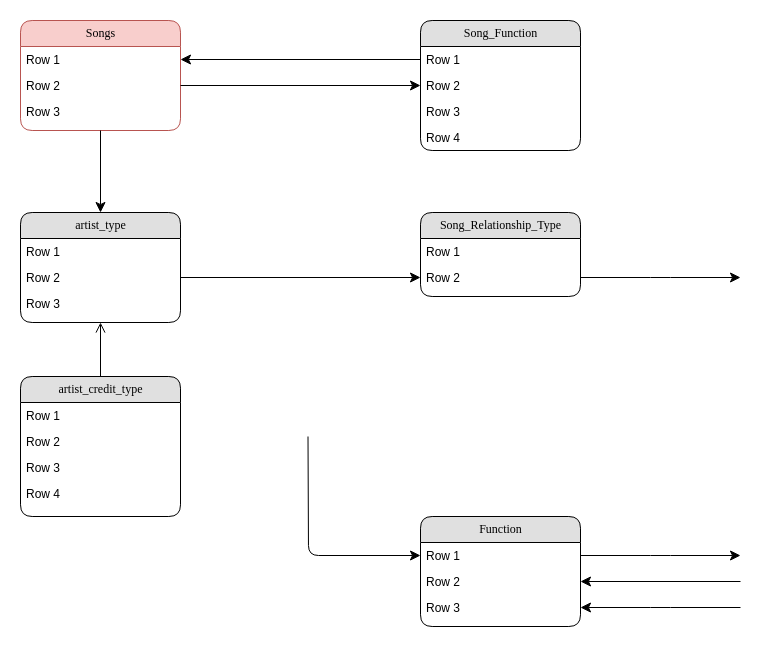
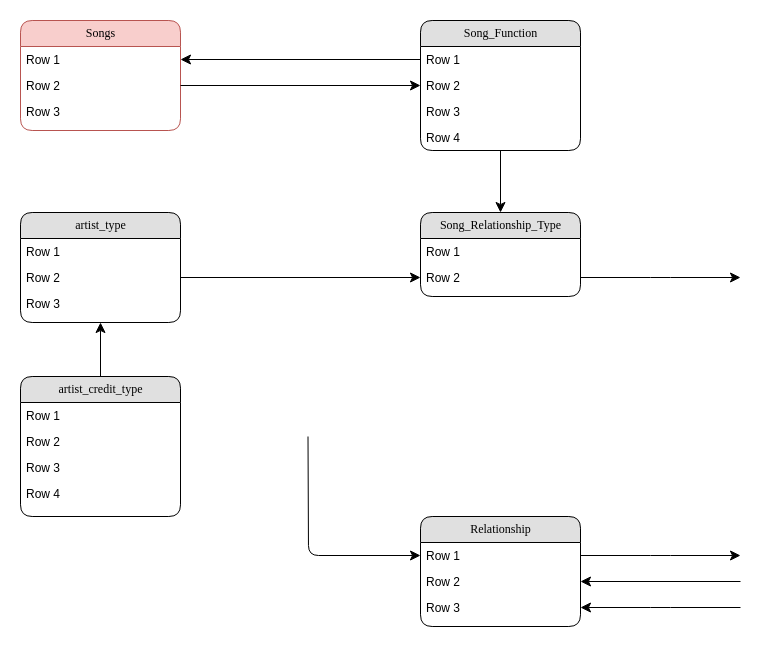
  <mxCell id="0" />
  <mxCell id="1" parent="0" />
  <mxCell id="2" value="Songs" style="swimlane;html=1;fontStyle=0;childLayout=stackLayout;horizontal=1;startSize=26;fillColor=#f8cecc;horizontalStack=0;resizeParent=1;resizeLast=0;collapsible=1;marginBottom=0;swimlaneFillColor=#ffffff;align=center;rounded=1;shadow=0;comic=0;labelBackgroundColor=none;strokeWidth=1;fontFamily=Verdana;fontSize=12;strokeColor=#b85450;" vertex="1" parent="1"><mxGeometry x="20" y="20" width="160" height="110" as="geometry" /></mxCell>
  <mxCell id="3" value="Row 1" style="text;html=1;strokeColor=none;fillColor=none;spacingLeft=4;spacingRight=4;whiteSpace=wrap;overflow=hidden;rotatable=0;points=[[0,0.5],[1,0.5]];portConstraint=eastwest;" vertex="1" parent="2"><mxGeometry y="26" width="160" height="26" as="geometry" /></mxCell>
  <mxCell id="4" value="Row 2" style="text;html=1;strokeColor=none;fillColor=none;spacingLeft=4;spacingRight=4;whiteSpace=wrap;overflow=hidden;rotatable=0;points=[[0,0.5],[1,0.5]];portConstraint=eastwest;" vertex="1" parent="2"><mxGeometry y="52" width="160" height="26" as="geometry" /></mxCell>
  <mxCell id="5" value="Row 3" style="text;html=1;strokeColor=none;fillColor=none;spacingLeft=4;spacingRight=4;whiteSpace=wrap;overflow=hidden;rotatable=0;points=[[0,0.5],[1,0.5]];portConstraint=eastwest;" vertex="1" parent="2"><mxGeometry y="78" width="160" height="26" as="geometry" /></mxCell>
  <mxCell id="6" value="Song_Function" style="swimlane;html=1;fontStyle=0;childLayout=stackLayout;horizontal=1;startSize=26;fillColor=#e0e0e0;horizontalStack=0;resizeParent=1;resizeLast=0;collapsible=1;marginBottom=0;swimlaneFillColor=#ffffff;align=center;rounded=1;shadow=0;comic=0;labelBackgroundColor=none;strokeWidth=1;fontFamily=Verdana;fontSize=12" vertex="1" parent="1"><mxGeometry x="420" y="20" width="160" height="130" as="geometry" /></mxCell>
  <mxCell id="7" value="Row 1" style="text;html=1;strokeColor=none;fillColor=none;spacingLeft=4;spacingRight=4;whiteSpace=wrap;overflow=hidden;rotatable=0;points=[[0,0.5],[1,0.5]];portConstraint=eastwest;" vertex="1" parent="6"><mxGeometry y="26" width="160" height="26" as="geometry" /></mxCell>
  <mxCell id="8" value="Row 2" style="text;html=1;strokeColor=none;fillColor=none;spacingLeft=4;spacingRight=4;whiteSpace=wrap;overflow=hidden;rotatable=0;points=[[0,0.5],[1,0.5]];portConstraint=eastwest;" vertex="1" parent="6"><mxGeometry y="52" width="160" height="26" as="geometry" /></mxCell>
  <mxCell id="9" value="Row 3" style="text;html=1;strokeColor=none;fillColor=none;spacingLeft=4;spacingRight=4;whiteSpace=wrap;overflow=hidden;rotatable=0;points=[[0,0.5],[1,0.5]];portConstraint=eastwest;" vertex="1" parent="6"><mxGeometry y="78" width="160" height="26" as="geometry" /></mxCell>
  <mxCell id="10" value="Row 4" style="text;html=1;strokeColor=none;fillColor=none;spacingLeft=4;spacingRight=4;whiteSpace=wrap;overflow=hidden;rotatable=0;points=[[0,0.5],[1,0.5]];portConstraint=eastwest;" vertex="1" parent="6"><mxGeometry y="104" width="160" height="26" as="geometry" /></mxCell>
  <mxCell id="11" value="artist_type" style="swimlane;html=1;fontStyle=0;childLayout=stackLayout;horizontal=1;startSize=26;fillColor=#e0e0e0;horizontalStack=0;resizeParent=1;resizeLast=0;collapsible=1;marginBottom=0;swimlaneFillColor=#ffffff;align=center;rounded=1;shadow=0;comic=0;labelBackgroundColor=none;strokeWidth=1;fontFamily=Verdana;fontSize=12" vertex="1" parent="1"><mxGeometry x="20" y="212" width="160" height="110" as="geometry" /></mxCell>
  <mxCell id="12" value="Row 1" style="text;html=1;strokeColor=none;fillColor=none;spacingLeft=4;spacingRight=4;whiteSpace=wrap;overflow=hidden;rotatable=0;points=[[0,0.5],[1,0.5]];portConstraint=eastwest;" vertex="1" parent="11"><mxGeometry y="26" width="160" height="26" as="geometry" /></mxCell>
  <mxCell id="13" value="Row 2" style="text;html=1;strokeColor=none;fillColor=none;spacingLeft=4;spacingRight=4;whiteSpace=wrap;overflow=hidden;rotatable=0;points=[[0,0.5],[1,0.5]];portConstraint=eastwest;" vertex="1" parent="11"><mxGeometry y="52" width="160" height="26" as="geometry" /></mxCell>
  <mxCell id="14" value="Row 3" style="text;html=1;strokeColor=none;fillColor=none;spacingLeft=4;spacingRight=4;whiteSpace=wrap;overflow=hidden;rotatable=0;points=[[0,0.5],[1,0.5]];portConstraint=eastwest;" vertex="1" parent="11"><mxGeometry y="78" width="160" height="26" as="geometry" /></mxCell>
  <mxCell id="15" value="artist_credit_type" style="swimlane;html=1;fontStyle=0;childLayout=stackLayout;horizontal=1;startSize=26;fillColor=#e0e0e0;horizontalStack=0;resizeParent=1;resizeLast=0;collapsible=1;marginBottom=0;swimlaneFillColor=#ffffff;align=center;rounded=1;shadow=0;comic=0;labelBackgroundColor=none;strokeWidth=1;fontFamily=Verdana;fontSize=12" vertex="1" parent="1"><mxGeometry x="20" y="376" width="160" height="140" as="geometry" /></mxCell>
  <mxCell id="16" value="Row 1" style="text;html=1;strokeColor=none;fillColor=none;spacingLeft=4;spacingRight=4;whiteSpace=wrap;overflow=hidden;rotatable=0;points=[[0,0.5],[1,0.5]];portConstraint=eastwest;" vertex="1" parent="15"><mxGeometry y="26" width="160" height="26" as="geometry" /></mxCell>
  <mxCell id="17" value="Row 2" style="text;html=1;strokeColor=none;fillColor=none;spacingLeft=4;spacingRight=4;whiteSpace=wrap;overflow=hidden;rotatable=0;points=[[0,0.5],[1,0.5]];portConstraint=eastwest;" vertex="1" parent="15"><mxGeometry y="52" width="160" height="26" as="geometry" /></mxCell>
  <mxCell id="18" value="Row 3" style="text;html=1;strokeColor=none;fillColor=none;spacingLeft=4;spacingRight=4;whiteSpace=wrap;overflow=hidden;rotatable=0;points=[[0,0.5],[1,0.5]];portConstraint=eastwest;" vertex="1" parent="15"><mxGeometry y="78" width="160" height="26" as="geometry" /></mxCell>
  <mxCell id="19" value="Row 4" style="text;html=1;strokeColor=none;fillColor=none;spacingLeft=4;spacingRight=4;whiteSpace=wrap;overflow=hidden;rotatable=0;points=[[0,0.5],[1,0.5]];portConstraint=eastwest;" vertex="1" parent="15"><mxGeometry y="104" width="160" height="26" as="geometry" /></mxCell>
  <mxCell id="20" value="Song_Relationship_Type" style="swimlane;html=1;fontStyle=0;childLayout=stackLayout;horizontal=1;startSize=26;fillColor=#e0e0e0;horizontalStack=0;resizeParent=1;resizeLast=0;collapsible=1;marginBottom=0;swimlaneFillColor=#ffffff;align=center;rounded=1;shadow=0;comic=0;labelBackgroundColor=none;strokeWidth=1;fontFamily=Verdana;fontSize=12" vertex="1" parent="1"><mxGeometry x="420" y="212" width="160" height="84" as="geometry" /></mxCell>
  <mxCell id="21" value="Row 1" style="text;html=1;strokeColor=none;fillColor=none;spacingLeft=4;spacingRight=4;whiteSpace=wrap;overflow=hidden;rotatable=0;points=[[0,0.5],[1,0.5]];portConstraint=eastwest;" vertex="1" parent="20"><mxGeometry y="26" width="160" height="26" as="geometry" /></mxCell>
  <mxCell id="22" value="Row 2" style="text;html=1;strokeColor=none;fillColor=none;spacingLeft=4;spacingRight=4;whiteSpace=wrap;overflow=hidden;rotatable=0;points=[[0,0.5],[1,0.5]];portConstraint=eastwest;" vertex="1" parent="20"><mxGeometry y="52" width="160" height="26" as="geometry" /></mxCell>
- <mxCell id="23" value="Function" style="swimlane;html=1;fontStyle=0;childLayout=stackLayout;horizontal=1;startSize=26;fillColor=#e0e0e0;horizontalStack=0;resizeParent=1;resizeLast=0;collapsible=1;marginBottom=0;swimlaneFillColor=#ffffff;align=center;rounded=1;shadow=0;comic=0;labelBackgroundColor=none;strokeWidth=1;fontFamily=Verdana;fontSize=12" vertex="1" parent="1"><mxGeometry x="420" y="516" width="160" height="110" as="geometry" /></mxCell>
+ <mxCell id="23" value="Relationship" style="swimlane;html=1;fontStyle=0;childLayout=stackLayout;horizontal=1;startSize=26;fillColor=#e0e0e0;horizontalStack=0;resizeParent=1;resizeLast=0;collapsible=1;marginBottom=0;swimlaneFillColor=#ffffff;align=center;rounded=1;shadow=0;comic=0;labelBackgroundColor=none;strokeWidth=1;fontFamily=Verdana;fontSize=12" vertex="1" parent="1"><mxGeometry x="420" y="516" width="160" height="110" as="geometry" /></mxCell>
  <mxCell id="24" value="Row 1" style="text;html=1;strokeColor=none;fillColor=none;spacingLeft=4;spacingRight=4;whiteSpace=wrap;overflow=hidden;rotatable=0;points=[[0,0.5],[1,0.5]];portConstraint=eastwest;" vertex="1" parent="23"><mxGeometry y="26" width="160" height="26" as="geometry" /></mxCell>
  <mxCell id="25" value="Row 2" style="text;html=1;strokeColor=none;fillColor=none;spacingLeft=4;spacingRight=4;whiteSpace=wrap;overflow=hidden;rotatable=0;points=[[0,0.5],[1,0.5]];portConstraint=eastwest;" vertex="1" parent="23"><mxGeometry y="52" width="160" height="26" as="geometry" /></mxCell>
  <mxCell id="26" value="Row 3" style="text;html=1;strokeColor=none;fillColor=none;spacingLeft=4;spacingRight=4;whiteSpace=wrap;overflow=hidden;rotatable=0;points=[[0,0.5],[1,0.5]];portConstraint=eastwest;" vertex="1" parent="23"><mxGeometry y="78" width="160" height="26" as="geometry" /></mxCell>
- <mxCell id="27" style="edgeStyle=none;html=1;labelBackgroundColor=none;startFill=0;startSize=8;endFill=1;endSize=8;fontFamily=Verdana;fontSize=12;entryX=0.5;entryY=1;entryDx=0;entryDy=0;endArrow=open;" edge="1" parent="1" source="15" target="11"><mxGeometry relative="1" as="geometry"><mxPoint x="100" y="436" as="targetPoint" /></mxGeometry></mxCell>
+ <mxCell id="27" style="edgeStyle=none;html=1;labelBackgroundColor=none;startFill=0;startSize=8;endFill=1;endSize=8;fontFamily=Verdana;fontSize=12;entryX=0.5;entryY=1;entryDx=0;entryDy=0;" edge="1" parent="1" source="15" target="11"><mxGeometry relative="1" as="geometry"><mxPoint x="100" y="436" as="targetPoint" /></mxGeometry></mxCell>
  <mxCell id="28" value="" style="edgeStyle=orthogonalEdgeStyle;html=1;labelBackgroundColor=none;startFill=0;startSize=8;endFill=1;endSize=8;fontFamily=Verdana;fontSize=12;" edge="1" parent="1" target="24"><mxGeometry x="-0.134" y="32" relative="1" as="geometry"><mxPoint as="offset" /><mxPoint x="307.5" y="436" as="sourcePoint" /></mxGeometry></mxCell>
- <mxCell id="29" style="edgeStyle=orthogonalEdgeStyle;html=1;labelBackgroundColor=none;startFill=0;startSize=8;endFill=1;endSize=8;fontFamily=Verdana;fontSize=12;" edge="1" parent="1" source="2" target="11"><mxGeometry relative="1" as="geometry" /></mxCell>
+ <mxCell id="30" style="edgeStyle=orthogonalEdgeStyle;html=1;labelBackgroundColor=none;startFill=0;startSize=8;endFill=1;endSize=8;fontFamily=Verdana;fontSize=12;" edge="1" parent="1" source="6" target="20"><mxGeometry relative="1" as="geometry" /></mxCell>
  <mxCell id="31" style="edgeStyle=orthogonalEdgeStyle;html=1;entryX=0;entryY=0.5;labelBackgroundColor=none;startFill=0;startSize=8;endFill=1;endSize=8;fontFamily=Verdana;fontSize=12;exitX=1;exitY=0.5;" edge="1" parent="1" source="4" target="8"><mxGeometry relative="1" as="geometry"><Array as="points" /></mxGeometry></mxCell>
  <mxCell id="32" style="edgeStyle=orthogonalEdgeStyle;html=1;exitX=0;exitY=0.5;entryX=1;entryY=0.5;labelBackgroundColor=none;startFill=0;startSize=8;endFill=1;endSize=8;fontFamily=Verdana;fontSize=12;" edge="1" parent="1" source="7" target="3"><mxGeometry relative="1" as="geometry" /></mxCell>
  <mxCell id="33" style="edgeStyle=orthogonalEdgeStyle;html=1;exitX=1;exitY=0.5;entryX=0;entryY=0.5;labelBackgroundColor=none;startFill=0;startSize=8;endFill=1;endSize=8;fontFamily=Verdana;fontSize=12;" edge="1" parent="1" source="13" target="22"><mxGeometry relative="1" as="geometry"><Array as="points" /></mxGeometry></mxCell>
  <mxCell id="34" style="edgeStyle=orthogonalEdgeStyle;html=1;labelBackgroundColor=none;startFill=0;startSize=8;endFill=1;endSize=8;fontFamily=Verdana;fontSize=12;" edge="1" parent="1" source="22"><mxGeometry relative="1" as="geometry"><mxPoint x="740" y="277" as="targetPoint" /></mxGeometry></mxCell>
  <mxCell id="35" style="edgeStyle=orthogonalEdgeStyle;html=1;exitX=1;exitY=0.5;labelBackgroundColor=none;startFill=0;startSize=8;endFill=1;endSize=8;fontFamily=Verdana;fontSize=12;" edge="1" parent="1" source="24"><mxGeometry relative="1" as="geometry"><mxPoint x="740" y="555" as="targetPoint" /></mxGeometry></mxCell>
  <mxCell id="36" style="edgeStyle=orthogonalEdgeStyle;html=1;labelBackgroundColor=none;startFill=0;startSize=8;endFill=1;endSize=8;fontFamily=Verdana;fontSize=12;entryX=1;entryY=0.5;" edge="1" parent="1" target="25"><mxGeometry relative="1" as="geometry"><mxPoint x="750" y="565" as="targetPoint" /><mxPoint x="740" y="581" as="sourcePoint" /><Array as="points"><mxPoint x="740" y="581" /></Array></mxGeometry></mxCell>
  <mxCell id="37" style="edgeStyle=orthogonalEdgeStyle;html=1;labelBackgroundColor=none;startFill=0;startSize=8;endFill=1;endSize=8;fontFamily=Verdana;fontSize=12;entryX=1;entryY=0.5;" edge="1" parent="1" target="26"><mxGeometry relative="1" as="geometry"><mxPoint x="590.19" y="591.095" as="targetPoint" /><mxPoint x="740" y="607" as="sourcePoint" /><Array as="points"><mxPoint x="660" y="607" /><mxPoint x="660" y="607" /></Array></mxGeometry></mxCell>
